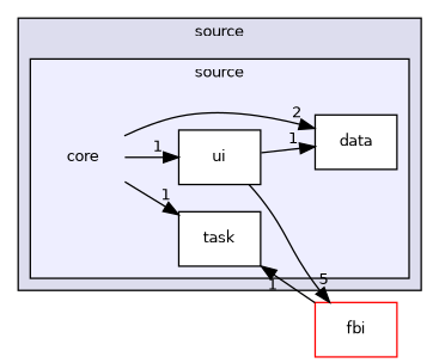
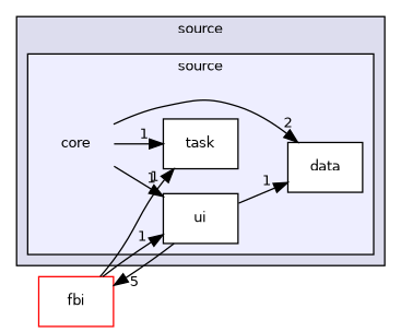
  digraph {
    compound=true
    rankdir=LR
    node [color=black fontname=Helvetica fontsize=10 shape=box fillcolor=white style=filled]
    edge [headlabel=1 labeldistance=1.5 labelfontname=Helvetica labelfontsize=10]
    n1 [color=red label=core shape=plaintext fillcolor="" style=""]
    n2 [label=data]
    n3 [label=task]
    n4 [label=ui]
    n5 [color=red label=fbi]
    subgraph cluster_1 {
      bgcolor="#ddddee"
      fontname=Helvetica
      fontsize=10
      label=source
      pencolor=black
      subgraph cluster_2 {
        bgcolor="#eeeeff"
        fontname=Helvetica
        fontsize=10
        label=source
        pencolor=black
        n1
        n2
        n3
        n4
      }
    }
    n1 -> n2 [headlabel=2]
    n1 -> n3
    n1 -> n4
    n4 -> n2
    n4 -> n5 [headlabel=5]
    n5 -> n3
+   n5 -> n4
  }
